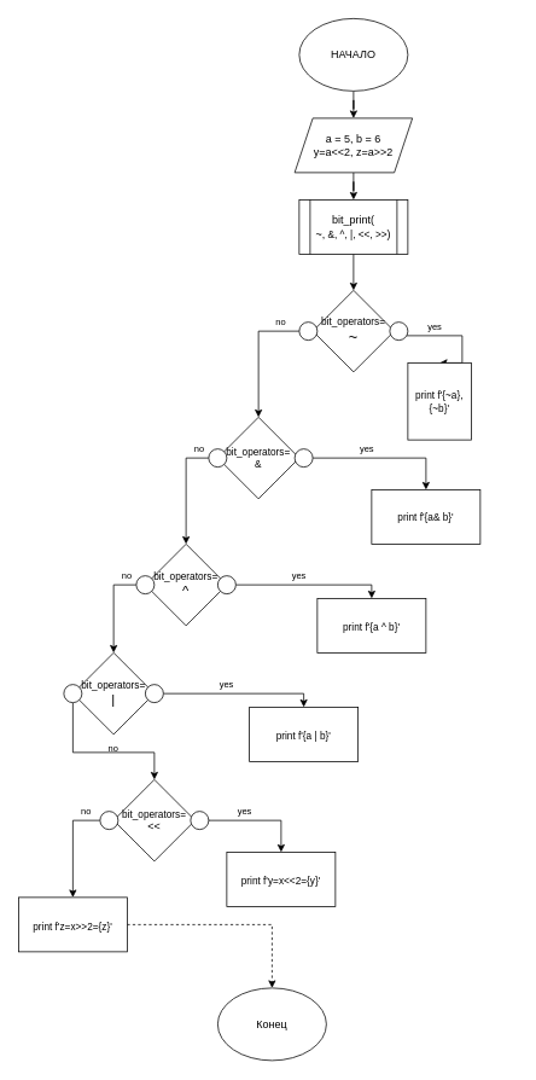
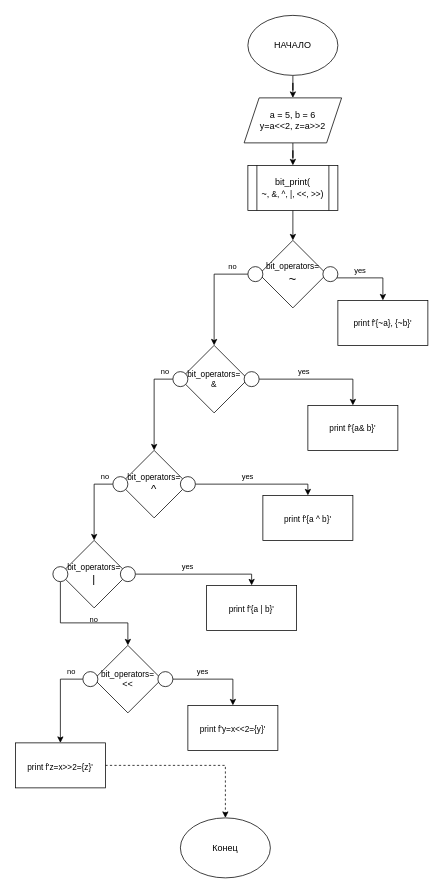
  <mxCell id="0" />
  <mxCell id="1" parent="0" />
  <mxCell id="2" value="" style="edgeStyle=orthogonalEdgeStyle;rounded=0;orthogonalLoop=1;jettySize=auto;html=1;" edge="1" parent="1" source="3" target="5"><mxGeometry relative="1" as="geometry" /></mxCell>
  <mxCell id="3" value="НАЧАЛО" style="ellipse;whiteSpace=wrap;html=1;" vertex="1" parent="1"><mxGeometry x="330" width="120" height="80" as="geometry" y="20" /></mxCell>
  <mxCell id="4" value="" style="edgeStyle=orthogonalEdgeStyle;rounded=0;orthogonalLoop=1;jettySize=auto;html=1;fontSize=12;" edge="1" parent="1" source="5" target="7"><mxGeometry relative="1" as="geometry" /></mxCell>
  <mxCell id="5" value="a = 5, b = 6&lt;br&gt;y=a&amp;lt;&amp;lt;2, z=a&amp;gt;&amp;gt;2" style="shape=parallelogram;perimeter=parallelogramPerimeter;whiteSpace=wrap;html=1;fixedSize=1;" vertex="1" parent="1"><mxGeometry x="325" y="130" width="130" height="60" as="geometry" /></mxCell>
  <mxCell id="6" value="" style="edgeStyle=orthogonalEdgeStyle;rounded=0;orthogonalLoop=1;jettySize=auto;html=1;fontSize=11;entryX=0.5;entryY=0;entryDx=0;entryDy=0;" edge="1" parent="1" source="7" target="8"><mxGeometry relative="1" as="geometry"><mxPoint x="390" y="310" as="targetPoint" /></mxGeometry></mxCell>
  <mxCell id="7" value="bit_print(&lt;br&gt;~,&lt;font style=&quot;font-size: 11px&quot;&gt; &amp;amp;, ^, |, &amp;lt;&amp;lt;, &amp;gt;&amp;gt;&lt;/font&gt;)" style="shape=process;whiteSpace=wrap;html=1;backgroundOutline=1;fontSize=12;" vertex="1" parent="1"><mxGeometry x="330" y="220" width="120" height="60" as="geometry" /></mxCell>
  <mxCell id="8" value="&lt;font&gt;bit_operators=&lt;br&gt;&lt;font style=&quot;font-size: 17px&quot;&gt;~&lt;/font&gt;&lt;/font&gt;" style="rhombus;whiteSpace=wrap;html=1;fontSize=11;" vertex="1" parent="1"><mxGeometry x="345" y="320" width="90" height="90" as="geometry" /></mxCell>
  <mxCell id="9" style="edgeStyle=orthogonalEdgeStyle;rounded=0;orthogonalLoop=1;jettySize=auto;html=1;entryX=0.5;entryY=0;entryDx=0;entryDy=0;fontSize=10;" edge="1" parent="1" source="10" target="13"><mxGeometry relative="1" as="geometry"><Array as="points"><mxPoint x="510" y="370" /></Array></mxGeometry></mxCell>
  <mxCell id="10" value="" style="ellipse;whiteSpace=wrap;html=1;aspect=fixed;fontSize=11;" vertex="1" parent="1"><mxGeometry x="430" y="355" width="20" height="20" as="geometry" /></mxCell>
  <mxCell id="11" style="edgeStyle=orthogonalEdgeStyle;rounded=0;orthogonalLoop=1;jettySize=auto;html=1;entryX=0.5;entryY=0;entryDx=0;entryDy=0;fontSize=11;" edge="1" parent="1" source="12" target="15"><mxGeometry relative="1" as="geometry"><Array as="points"><mxPoint x="285" y="365" /></Array></mxGeometry></mxCell>
  <mxCell id="12" value="" style="ellipse;whiteSpace=wrap;html=1;aspect=fixed;fontSize=11;" vertex="1" parent="1"><mxGeometry x="330" y="355" width="20" height="20" as="geometry" /></mxCell>
- <mxCell id="13" value="&lt;font style=&quot;font-size: 11px&quot;&gt;print f'{~a}, {~b}'&lt;/font&gt;" style="rounded=0;whiteSpace=wrap;html=1;fontSize=10;" vertex="1" parent="1"><mxGeometry x="450" y="400" width="70" height="85" as="geometry" /></mxCell>
+ <mxCell id="13" value="&lt;font style=&quot;font-size: 11px&quot;&gt;print f'{~a}, {~b}'&lt;/font&gt;" style="rounded=0;whiteSpace=wrap;html=1;fontSize=10;" vertex="1" parent="1"><mxGeometry x="450" y="400" width="120" height="60" as="geometry" /></mxCell>
  <mxCell id="14" value="yes" style="text;html=1;strokeColor=none;fillColor=none;align=center;verticalAlign=middle;whiteSpace=wrap;rounded=0;fontSize=10;" vertex="1" parent="1"><mxGeometry x="450" y="345" width="60" height="30" as="geometry" /></mxCell>
  <mxCell id="15" value="&lt;font style=&quot;font-size: 11px&quot;&gt;bit_operators=&lt;br&gt;&amp;amp;&lt;br&gt;&lt;/font&gt;" style="rhombus;whiteSpace=wrap;html=1;fontSize=11;" vertex="1" parent="1"><mxGeometry x="240" y="460" width="90" height="90" as="geometry" /></mxCell>
  <mxCell id="16" value="no" style="text;html=1;strokeColor=none;fillColor=none;align=center;verticalAlign=middle;whiteSpace=wrap;rounded=0;fontSize=10;" vertex="1" parent="1"><mxGeometry x="280" y="340" width="60" height="30" as="geometry" /></mxCell>
  <mxCell id="17" style="edgeStyle=orthogonalEdgeStyle;rounded=0;orthogonalLoop=1;jettySize=auto;html=1;entryX=0.5;entryY=0;entryDx=0;entryDy=0;fontSize=11;" edge="1" parent="1" source="18" target="23"><mxGeometry relative="1" as="geometry"><Array as="points"><mxPoint x="205" y="505" /></Array></mxGeometry></mxCell>
  <mxCell id="18" value="" style="ellipse;whiteSpace=wrap;html=1;aspect=fixed;fontSize=11;" vertex="1" parent="1"><mxGeometry x="230" y="495" width="20" height="20" as="geometry" /></mxCell>
  <mxCell id="19" style="edgeStyle=orthogonalEdgeStyle;rounded=0;orthogonalLoop=1;jettySize=auto;html=1;entryX=0.5;entryY=0;entryDx=0;entryDy=0;fontSize=11;" edge="1" parent="1" source="20" target="21"><mxGeometry relative="1" as="geometry" /></mxCell>
  <mxCell id="20" value="" style="ellipse;whiteSpace=wrap;html=1;aspect=fixed;fontSize=11;" vertex="1" parent="1"><mxGeometry x="325" y="495" width="20" height="20" as="geometry" /></mxCell>
  <mxCell id="21" value="&lt;font style=&quot;font-size: 11px&quot;&gt;print&amp;nbsp;f'{a&amp;amp; b}'&lt;/font&gt;" style="rounded=0;whiteSpace=wrap;html=1;fontSize=10;" vertex="1" parent="1"><mxGeometry x="410" y="540" width="120" height="60" as="geometry" /></mxCell>
  <mxCell id="22" value="yes" style="text;html=1;strokeColor=none;fillColor=none;align=center;verticalAlign=middle;whiteSpace=wrap;rounded=0;fontSize=10;" vertex="1" parent="1"><mxGeometry x="375" y="480" width="60" height="30" as="geometry" /></mxCell>
  <mxCell id="23" value="&lt;font&gt;bit_operators=&lt;br&gt;&lt;font style=&quot;font-size: 15px&quot;&gt;^&lt;/font&gt;&lt;br&gt;&lt;/font&gt;" style="rhombus;whiteSpace=wrap;html=1;fontSize=11;" vertex="1" parent="1"><mxGeometry x="160" y="600" width="90" height="90" as="geometry" /></mxCell>
  <mxCell id="24" value="no" style="text;html=1;strokeColor=none;fillColor=none;align=center;verticalAlign=middle;whiteSpace=wrap;rounded=0;fontSize=10;" vertex="1" parent="1"><mxGeometry x="190" y="480" width="60" height="30" as="geometry" /></mxCell>
  <mxCell id="25" style="edgeStyle=orthogonalEdgeStyle;rounded=0;orthogonalLoop=1;jettySize=auto;html=1;entryX=0.5;entryY=0;entryDx=0;entryDy=0;fontSize=15;" edge="1" parent="1" source="26" target="31"><mxGeometry relative="1" as="geometry"><Array as="points"><mxPoint x="125" y="645" /></Array></mxGeometry></mxCell>
  <mxCell id="26" value="" style="ellipse;whiteSpace=wrap;html=1;aspect=fixed;fontSize=11;" vertex="1" parent="1"><mxGeometry x="150" y="635" width="20" height="20" as="geometry" /></mxCell>
  <mxCell id="27" style="edgeStyle=orthogonalEdgeStyle;rounded=0;orthogonalLoop=1;jettySize=auto;html=1;entryX=0.5;entryY=0;entryDx=0;entryDy=0;fontSize=15;" edge="1" parent="1" source="28" target="29"><mxGeometry relative="1" as="geometry"><Array as="points"><mxPoint x="410" y="645" /></Array></mxGeometry></mxCell>
  <mxCell id="28" value="" style="ellipse;whiteSpace=wrap;html=1;aspect=fixed;fontSize=11;" vertex="1" parent="1"><mxGeometry x="240" y="635" width="20" height="20" as="geometry" /></mxCell>
  <mxCell id="29" value="&lt;span style=&quot;font-size: 11px&quot;&gt;print&amp;nbsp;&lt;/span&gt;&lt;span style=&quot;font-size: 11px&quot;&gt;f'{a ^ b}'&lt;/span&gt;" style="rounded=0;whiteSpace=wrap;html=1;fontSize=15;" vertex="1" parent="1"><mxGeometry x="350" y="660" width="120" height="60" as="geometry" /></mxCell>
  <mxCell id="30" value="yes" style="text;html=1;strokeColor=none;fillColor=none;align=center;verticalAlign=middle;whiteSpace=wrap;rounded=0;fontSize=10;" vertex="1" parent="1"><mxGeometry x="300" y="620" width="60" height="30" as="geometry" /></mxCell>
  <mxCell id="31" value="&lt;font&gt;bit_operators=&lt;br&gt;&lt;span style=&quot;font-size: 15px&quot;&gt;|&lt;/span&gt;&lt;br&gt;&lt;/font&gt;" style="rhombus;whiteSpace=wrap;html=1;fontSize=11;" vertex="1" parent="1"><mxGeometry x="80" y="720" width="90" height="90" as="geometry" /></mxCell>
  <mxCell id="32" value="no" style="text;html=1;strokeColor=none;fillColor=none;align=center;verticalAlign=middle;whiteSpace=wrap;rounded=0;fontSize=10;" vertex="1" parent="1"><mxGeometry x="110" y="620" width="60" height="30" as="geometry" /></mxCell>
  <mxCell id="33" style="edgeStyle=orthogonalEdgeStyle;rounded=0;orthogonalLoop=1;jettySize=auto;html=1;fontSize=15;" edge="1" parent="1" source="34" target="39"><mxGeometry relative="1" as="geometry"><Array as="points"><mxPoint x="80" y="830" /><mxPoint x="170" y="830" /></Array></mxGeometry></mxCell>
  <mxCell id="34" value="" style="ellipse;whiteSpace=wrap;html=1;aspect=fixed;fontSize=11;" vertex="1" parent="1"><mxGeometry x="70" y="755" width="20" height="20" as="geometry" /></mxCell>
  <mxCell id="35" style="edgeStyle=orthogonalEdgeStyle;rounded=0;orthogonalLoop=1;jettySize=auto;html=1;entryX=0.5;entryY=0;entryDx=0;entryDy=0;fontSize=15;" edge="1" parent="1" source="36" target="37"><mxGeometry relative="1" as="geometry"><Array as="points"><mxPoint x="335" y="765" /></Array></mxGeometry></mxCell>
  <mxCell id="36" value="" style="ellipse;whiteSpace=wrap;html=1;aspect=fixed;fontSize=11;" vertex="1" parent="1"><mxGeometry x="160" y="755" width="20" height="20" as="geometry" /></mxCell>
  <mxCell id="37" value="&lt;span style=&quot;font-size: 11px&quot;&gt;print&amp;nbsp;&lt;/span&gt;&lt;span style=&quot;font-size: 11px&quot;&gt;f'{a | b}'&lt;/span&gt;" style="rounded=0;whiteSpace=wrap;html=1;fontSize=15;" vertex="1" parent="1"><mxGeometry x="275" y="780" width="120" height="60" as="geometry" /></mxCell>
  <mxCell id="38" value="yes" style="text;html=1;strokeColor=none;fillColor=none;align=center;verticalAlign=middle;whiteSpace=wrap;rounded=0;fontSize=10;" vertex="1" parent="1"><mxGeometry x="220" y="740" width="60" height="30" as="geometry" /></mxCell>
  <mxCell id="39" value="&lt;font&gt;bit_operators=&lt;br&gt;&lt;font style=&quot;font-size: 12px&quot;&gt;&amp;lt;&amp;lt;&lt;/font&gt;&lt;br&gt;&lt;/font&gt;" style="rhombus;whiteSpace=wrap;html=1;fontSize=11;" vertex="1" parent="1"><mxGeometry x="125" y="860" width="90" height="90" as="geometry" /></mxCell>
  <mxCell id="40" value="no" style="text;html=1;strokeColor=none;fillColor=none;align=center;verticalAlign=middle;whiteSpace=wrap;rounded=0;fontSize=10;" vertex="1" parent="1"><mxGeometry x="95" y="810" width="60" height="30" as="geometry" /></mxCell>
  <mxCell id="41" style="edgeStyle=orthogonalEdgeStyle;rounded=0;orthogonalLoop=1;jettySize=auto;html=1;entryX=0.5;entryY=0;entryDx=0;entryDy=0;fontSize=12;" edge="1" parent="1" source="42" target="45"><mxGeometry relative="1" as="geometry" /></mxCell>
  <mxCell id="42" value="" style="ellipse;whiteSpace=wrap;html=1;aspect=fixed;fontSize=11;" vertex="1" parent="1"><mxGeometry x="210" y="895" width="20" height="20" as="geometry" /></mxCell>
  <mxCell id="43" style="edgeStyle=orthogonalEdgeStyle;rounded=0;orthogonalLoop=1;jettySize=auto;html=1;entryX=0.5;entryY=0;entryDx=0;entryDy=0;fontSize=12;" edge="1" parent="1" source="44" target="48"><mxGeometry relative="1" as="geometry"><Array as="points"><mxPoint x="80" y="905" /></Array></mxGeometry></mxCell>
  <mxCell id="44" value="" style="ellipse;whiteSpace=wrap;html=1;aspect=fixed;fontSize=11;" vertex="1" parent="1"><mxGeometry x="110" y="895" width="20" height="20" as="geometry" /></mxCell>
  <mxCell id="45" value="&lt;span style=&quot;font-size: 11px&quot;&gt;print&amp;nbsp;&lt;/span&gt;&lt;span style=&quot;font-size: 11px&quot;&gt;f'y=x&amp;lt;&amp;lt;2={y}'&lt;/span&gt;" style="rounded=0;whiteSpace=wrap;html=1;fontSize=15;" vertex="1" parent="1"><mxGeometry x="250" y="940" width="120" height="60" as="geometry" /></mxCell>
  <mxCell id="46" value="yes" style="text;html=1;strokeColor=none;fillColor=none;align=center;verticalAlign=middle;whiteSpace=wrap;rounded=0;fontSize=10;" vertex="1" parent="1"><mxGeometry x="240" y="880" width="60" height="30" as="geometry" /></mxCell>
  <mxCell id="47" style="edgeStyle=orthogonalEdgeStyle;rounded=0;orthogonalLoop=1;jettySize=auto;html=1;entryX=0.5;entryY=0;entryDx=0;entryDy=0;fontSize=12;dashed=1;" edge="1" parent="1" source="48" target="50"><mxGeometry relative="1" as="geometry" /></mxCell>
  <mxCell id="48" value="&lt;span style=&quot;font-size: 11px&quot;&gt;print&amp;nbsp;&lt;/span&gt;&lt;span style=&quot;font-size: 11px&quot;&gt;f'z=x&amp;gt;&amp;gt;2={z}'&lt;/span&gt;" style="rounded=0;whiteSpace=wrap;html=1;fontSize=15;" vertex="1" parent="1"><mxGeometry x="20" y="990" width="120" height="60" as="geometry" /></mxCell>
  <mxCell id="49" value="no" style="text;html=1;strokeColor=none;fillColor=none;align=center;verticalAlign=middle;whiteSpace=wrap;rounded=0;fontSize=10;" vertex="1" parent="1"><mxGeometry x="65" y="880" width="60" height="30" as="geometry" /></mxCell>
  <mxCell id="50" value="Конец" style="ellipse;whiteSpace=wrap;html=1;fontSize=12;" vertex="1" parent="1"><mxGeometry x="240" y="1090" width="120" height="80" as="geometry" /></mxCell>
